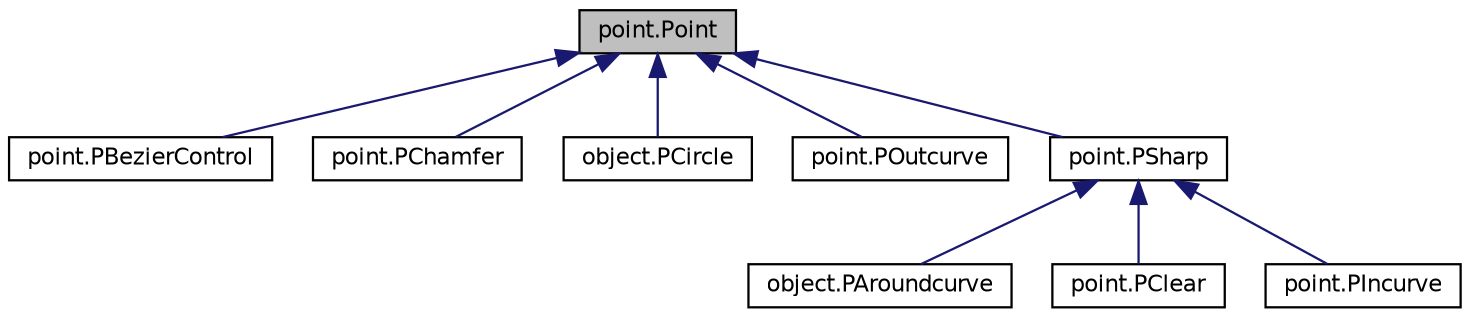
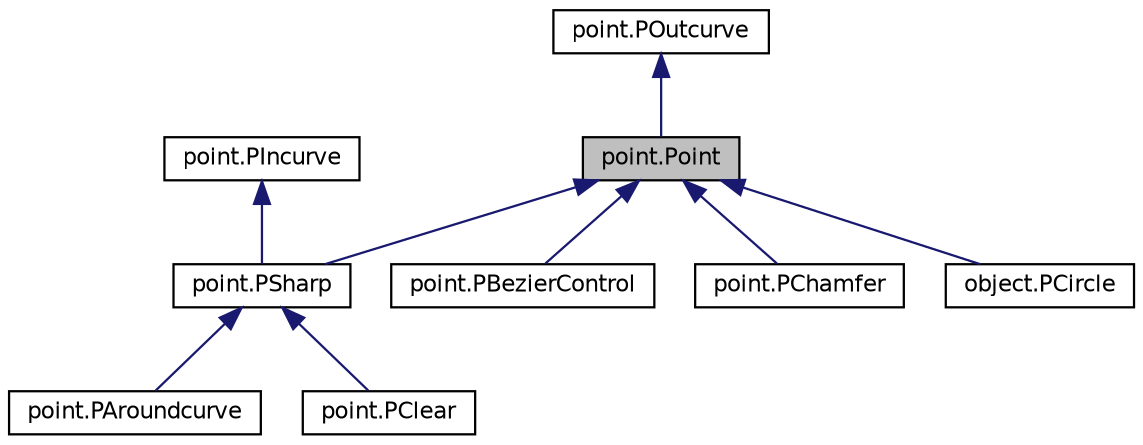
  digraph {
    rankdir=TB
    node [color=black fillcolor=white fontname=Helvetica fontsize=10 shape=record style=filled]
    edge [color=midnightblue dir=back fontname=Helvetica fontsize=10 labelfontname=Helvetica labelfontsize=10 style=solid]
    n1 [fillcolor=grey75 fontcolor=black height=0.2 label="point.Point" width=0.4]
    n2 [height=0.2 label="point.PBezierControl" width=0.4]
    n3 [height=0.2 label="point.PChamfer" width=0.4]
    n4 [height=0.2 label="object.PCircle" width=0.4]
    n5 [height=0.2 label="point.POutcurve" width=0.4]
    n6 [height=0.2 label="point.PSharp" width=0.4]
-   n7 [height=0.2 label="object.PAroundcurve" width=0.4]
+   n7 [height=0.2 label="point.PAroundcurve" width=0.4]
    n8 [height=0.2 label="point.PClear" width=0.4]
    n9 [height=0.2 label="point.PIncurve" width=0.4]
    n1 -> n2
    n1 -> n3
    n1 -> n4
-   n1 -> n5
+   n5 -> n1
    n1 -> n6
    n6 -> n7
    n6 -> n8
-   n6 -> n9
+   n9 -> n6
  }
